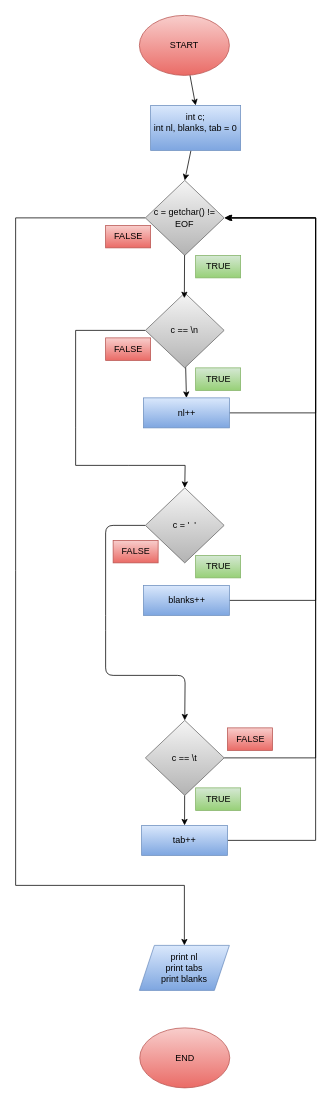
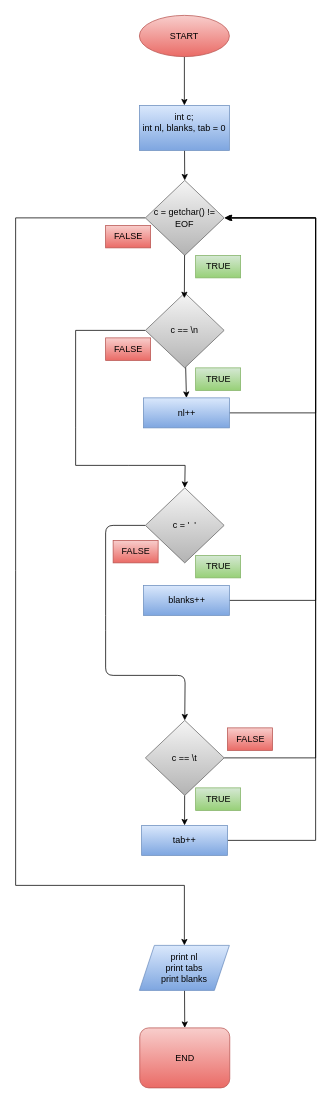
  <mxCell id="0" />
  <mxCell id="1" parent="0" />
  <mxCell id="2" style="edgeStyle=none;html=1;entryX=0.5;entryY=0;entryDx=0;entryDy=0;" edge="1" parent="1" source="3" target="5"><mxGeometry relative="1" as="geometry" /></mxCell>
- <mxCell id="3" value="START" style="ellipse;whiteSpace=wrap;html=1;fillColor=#f8cecc;gradientColor=#ea6b66;strokeColor=#b85450;" vertex="1" parent="1"><mxGeometry x="185" y="20" width="120" height="80" as="geometry" /></mxCell>
+ <mxCell id="3" value="START" style="ellipse;whiteSpace=wrap;html=1;fillColor=#f8cecc;gradientColor=#ea6b66;strokeColor=#b85450;" vertex="1" parent="1"><mxGeometry x="185" y="20" width="120" height="55" as="geometry" /></mxCell>
  <mxCell id="4" style="edgeStyle=none;html=1;entryX=0.5;entryY=0;entryDx=0;entryDy=0;" edge="1" parent="1" source="5" target="7"><mxGeometry relative="1" as="geometry" /></mxCell>
- <mxCell id="5" value="int c;&lt;div&gt;&lt;font color=&quot;#000000&quot;&gt;int nl, blanks, tab = 0&lt;br&gt;&lt;/font&gt;&lt;div&gt;&lt;br&gt;&lt;/div&gt;&lt;/div&gt;" style="rounded=0;whiteSpace=wrap;html=1;fillColor=#dae8fc;gradientColor=#7ea6e0;strokeColor=#6c8ebf;" vertex="1" parent="1"><mxGeometry x="200" y="140" width="120" height="60" as="geometry" /></mxCell>
+ <mxCell id="5" value="int c;&lt;div&gt;&lt;font color=&quot;#000000&quot;&gt;int nl, blanks, tab = 0&lt;br&gt;&lt;/font&gt;&lt;div&gt;&lt;br&gt;&lt;/div&gt;&lt;/div&gt;" style="rounded=0;whiteSpace=wrap;html=1;fillColor=#dae8fc;gradientColor=#7ea6e0;strokeColor=#6c8ebf;" vertex="1" parent="1"><mxGeometry x="185" y="140" width="120" height="60" as="geometry" /></mxCell>
  <mxCell id="6" style="edgeStyle=none;html=1;entryX=0.5;entryY=0;entryDx=0;entryDy=0;rounded=0;curved=0;" edge="1" parent="1" source="7" target="32"><mxGeometry relative="1" as="geometry"><Array as="points"><mxPoint x="20" y="290" /><mxPoint x="20" y="760" /><mxPoint x="20" y="1180" /><mxPoint x="245" y="1180" /></Array></mxGeometry></mxCell>
  <mxCell id="7" value="c = getchar()&amp;nbsp;&lt;span style=&quot;background-color: transparent;&quot;&gt;!= EOF&lt;/span&gt;" style="rhombus;whiteSpace=wrap;html=1;fillColor=#f5f5f5;gradientColor=#b3b3b3;strokeColor=#666666;" vertex="1" parent="1"><mxGeometry x="193" y="240" width="105" height="100" as="geometry" /></mxCell>
  <mxCell id="8" style="edgeStyle=none;html=1;entryX=0.5;entryY=0;entryDx=0;entryDy=0;" edge="1" parent="1" source="10" target="18"><mxGeometry relative="1" as="geometry" /></mxCell>
  <mxCell id="9" style="edgeStyle=none;html=1;entryX=0.5;entryY=0;entryDx=0;entryDy=0;rounded=0;curved=0;" edge="1" parent="1" source="10" target="13"><mxGeometry relative="1" as="geometry"><Array as="points"><mxPoint x="100" y="440" /><mxPoint x="100" y="570" /><mxPoint x="100" y="620" /><mxPoint x="170" y="620" /><mxPoint x="246" y="620" /></Array></mxGeometry></mxCell>
  <mxCell id="10" value="c == \n" style="rhombus;whiteSpace=wrap;html=1;fillColor=#f5f5f5;gradientColor=#b3b3b3;strokeColor=#666666;" vertex="1" parent="1"><mxGeometry x="193" y="390" width="105" height="100" as="geometry" /></mxCell>
  <mxCell id="11" style="edgeStyle=none;html=1;entryX=0.495;entryY=0.07;entryDx=0;entryDy=0;entryPerimeter=0;" edge="1" parent="1" source="7" target="10"><mxGeometry relative="1" as="geometry" /></mxCell>
  <mxCell id="12" style="edgeStyle=none;html=1;entryX=0.5;entryY=0;entryDx=0;entryDy=0;" edge="1" parent="1" source="13" target="16"><mxGeometry relative="1" as="geometry"><Array as="points"><mxPoint x="140" y="700" /><mxPoint x="140" y="830" /><mxPoint x="140" y="900" /><mxPoint x="246" y="900" /></Array></mxGeometry></mxCell>
  <mxCell id="13" value="c = '&amp;nbsp; '" style="rhombus;whiteSpace=wrap;html=1;fillColor=#f5f5f5;gradientColor=#b3b3b3;strokeColor=#666666;" vertex="1" parent="1"><mxGeometry x="193" y="650" width="105" height="100" as="geometry" /></mxCell>
  <mxCell id="14" style="edgeStyle=none;html=1;entryX=0.5;entryY=0;entryDx=0;entryDy=0;" edge="1" parent="1" source="16" target="22"><mxGeometry relative="1" as="geometry" /></mxCell>
  <mxCell id="15" style="edgeStyle=none;html=1;entryX=1;entryY=0.5;entryDx=0;entryDy=0;rounded=0;curved=0;" edge="1" parent="1" source="16" target="7"><mxGeometry relative="1" as="geometry"><Array as="points"><mxPoint x="420" y="1010" /><mxPoint x="420" y="640" /><mxPoint x="420" y="290" /></Array></mxGeometry></mxCell>
  <mxCell id="16" value="c == \t" style="rhombus;whiteSpace=wrap;html=1;fillColor=#f5f5f5;gradientColor=#b3b3b3;strokeColor=#666666;" vertex="1" parent="1"><mxGeometry x="193" y="960" width="105" height="100" as="geometry" /></mxCell>
  <mxCell id="17" style="edgeStyle=none;html=1;rounded=0;curved=0;" edge="1" parent="1" source="18"><mxGeometry relative="1" as="geometry"><mxPoint x="300" y="290" as="targetPoint" /><Array as="points"><mxPoint x="420" y="550" /><mxPoint x="420" y="450" /><mxPoint x="420" y="290" /></Array></mxGeometry></mxCell>
  <mxCell id="18" value="nl++" style="rounded=0;whiteSpace=wrap;html=1;fillColor=#dae8fc;gradientColor=#7ea6e0;strokeColor=#6c8ebf;" vertex="1" parent="1"><mxGeometry x="190.5" y="530" width="114.5" height="40" as="geometry" /></mxCell>
  <mxCell id="19" style="edgeStyle=none;html=1;rounded=0;curved=0;" edge="1" parent="1" source="20"><mxGeometry relative="1" as="geometry"><mxPoint x="300" y="290" as="targetPoint" /><Array as="points"><mxPoint x="420" y="800" /><mxPoint x="420" y="560" /><mxPoint x="420" y="290" /></Array></mxGeometry></mxCell>
  <mxCell id="20" value="blanks++" style="rounded=0;whiteSpace=wrap;html=1;fillColor=#dae8fc;gradientColor=#7ea6e0;strokeColor=#6c8ebf;" vertex="1" parent="1"><mxGeometry x="190.5" y="780" width="114.5" height="40" as="geometry" /></mxCell>
  <mxCell id="21" style="edgeStyle=none;html=1;rounded=0;curved=0;" edge="1" parent="1" source="22"><mxGeometry relative="1" as="geometry"><mxPoint x="300" y="290" as="targetPoint" /><Array as="points"><mxPoint x="420" y="1120" /><mxPoint x="420" y="700" /><mxPoint x="420" y="290" /></Array></mxGeometry></mxCell>
  <mxCell id="22" value="tab++" style="rounded=0;whiteSpace=wrap;html=1;fillColor=#dae8fc;gradientColor=#7ea6e0;strokeColor=#6c8ebf;" vertex="1" parent="1"><mxGeometry x="188" y="1100" width="114.5" height="40" as="geometry" /></mxCell>
  <mxCell id="23" value="TRUE" style="text;html=1;align=center;verticalAlign=middle;resizable=0;points=[];autosize=1;strokeColor=#82b366;fillColor=#d5e8d4;gradientColor=#97d077;" vertex="1" parent="1"><mxGeometry x="260" y="340" width="60" height="30" as="geometry" /></mxCell>
  <mxCell id="24" value="FALSE" style="text;html=1;align=center;verticalAlign=middle;resizable=0;points=[];autosize=1;strokeColor=#b85450;fillColor=#f8cecc;gradientColor=#ea6b66;" vertex="1" parent="1"><mxGeometry x="302.5" y="970" width="60" height="30" as="geometry" /></mxCell>
  <mxCell id="25" value="TRUE" style="text;html=1;align=center;verticalAlign=middle;resizable=0;points=[];autosize=1;strokeColor=#82b366;fillColor=#d5e8d4;gradientColor=#97d077;" vertex="1" parent="1"><mxGeometry x="260" y="490" width="60" height="30" as="geometry" /></mxCell>
  <mxCell id="26" value="TRUE" style="text;html=1;align=center;verticalAlign=middle;resizable=0;points=[];autosize=1;strokeColor=#82b366;fillColor=#d5e8d4;gradientColor=#97d077;" vertex="1" parent="1"><mxGeometry x="260" y="740" width="60" height="30" as="geometry" /></mxCell>
  <mxCell id="27" value="TRUE" style="text;html=1;align=center;verticalAlign=middle;resizable=0;points=[];autosize=1;strokeColor=#82b366;fillColor=#d5e8d4;gradientColor=#97d077;" vertex="1" parent="1"><mxGeometry x="260" y="1050" width="60" height="30" as="geometry" /></mxCell>
  <mxCell id="28" value="FALSE" style="text;html=1;align=center;verticalAlign=middle;resizable=0;points=[];autosize=1;strokeColor=#b85450;fillColor=#f8cecc;gradientColor=#ea6b66;" vertex="1" parent="1"><mxGeometry x="150" y="720" width="60" height="30" as="geometry" /></mxCell>
  <mxCell id="29" value="FALSE" style="text;html=1;align=center;verticalAlign=middle;resizable=0;points=[];autosize=1;strokeColor=#b85450;fillColor=#f8cecc;gradientColor=#ea6b66;" vertex="1" parent="1"><mxGeometry x="140" y="450" width="60" height="30" as="geometry" /></mxCell>
  <mxCell id="30" value="FALSE" style="text;html=1;align=center;verticalAlign=middle;resizable=0;points=[];autosize=1;strokeColor=#b85450;fillColor=#f8cecc;gradientColor=#ea6b66;" vertex="1" parent="1"><mxGeometry x="140" y="300" width="60" height="30" as="geometry" /></mxCell>
+ <mxCell id="31" style="edgeStyle=none;html=1;entryX=0.5;entryY=0;entryDx=0;entryDy=0;" edge="1" parent="1" source="32" target="33"><mxGeometry relative="1" as="geometry" /></mxCell>
  <mxCell id="32" value="print nl&lt;div&gt;print tabs&lt;/div&gt;&lt;div&gt;print blanks&lt;/div&gt;" style="shape=parallelogram;perimeter=parallelogramPerimeter;whiteSpace=wrap;html=1;fixedSize=1;fillColor=#dae8fc;gradientColor=#7ea6e0;strokeColor=#6c8ebf;" vertex="1" parent="1"><mxGeometry x="185" y="1260" width="120" height="60" as="geometry" /></mxCell>
- <mxCell id="33" value="END" style="ellipse;whiteSpace=wrap;html=1;fillColor=#f8cecc;gradientColor=#ea6b66;strokeColor=#b85450;" vertex="1" parent="1"><mxGeometry x="185.5" y="1370" width="120" height="80" as="geometry" /></mxCell>
+ <mxCell id="33" value="END" style="whiteSpace=wrap;html=1;fillColor=#f8cecc;gradientColor=#ea6b66;strokeColor=#b85450;rounded=1;" vertex="1" parent="1"><mxGeometry x="185.5" y="1370" width="120" height="80" as="geometry" /></mxCell>
